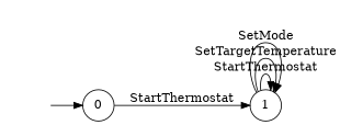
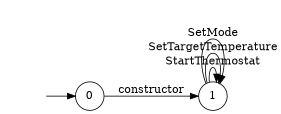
  digraph {
    rankdir=LR
    node [shape=circle]
    "" [shape=plaintext]
    n2 [label=0]
    n3 [label=1]
    "" -> n2
-   n2 -> n3 [label=StartThermostat]
+   n2 -> n3 [label=constructor]
    n3 -> n3 [label=StartThermostat]
    n3 -> n3 [label=SetTargetTemperature]
    n3 -> n3 [label=SetMode]
  }
